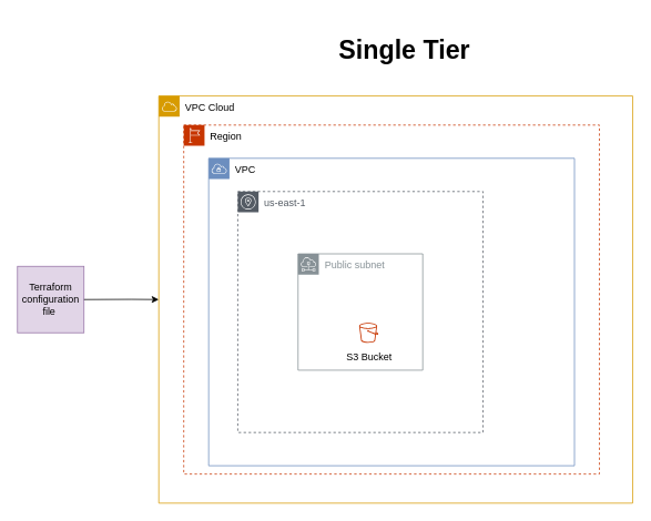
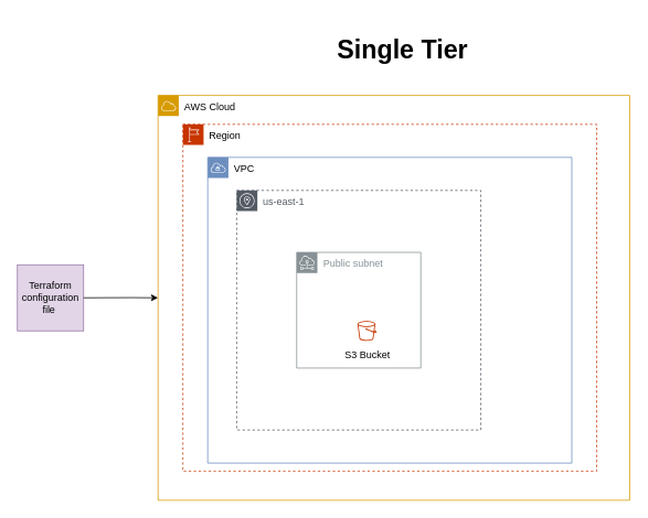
  <mxCell id="0" />
  <mxCell id="1" parent="0" />
  <mxCell id="2" value="" style="whiteSpace=wrap;html=1;aspect=fixed;fillColor=#e1d5e7;strokeColor=#9673a6;" parent="1" vertex="1"><mxGeometry x="20" y="320" width="80" height="80" as="geometry" /></mxCell>
  <mxCell id="3" value="Terraform configuration&lt;br&gt;file&amp;nbsp;" style="text;html=1;strokeColor=none;fillColor=none;align=center;verticalAlign=middle;whiteSpace=wrap;rounded=0;" parent="1" vertex="1"><mxGeometry x="25" y="350" width="70" height="20" as="geometry" /></mxCell>
  <mxCell id="4" value="" style="endArrow=classic;html=1;rounded=0;exitX=1.03;exitY=0.628;exitDx=0;exitDy=0;exitPerimeter=0;" parent="1" edge="1"><mxGeometry width="50" height="50" relative="1" as="geometry"><mxPoint x="100" y="360" as="sourcePoint" /><mxPoint x="190" y="360" as="targetPoint" /><Array as="points"><mxPoint x="157.6" y="359.76" /></Array></mxGeometry></mxCell>
- <mxCell id="5" value="VPC Cloud" style="sketch=0;outlineConnect=0;html=1;whiteSpace=wrap;fontSize=12;fontStyle=0;shape=mxgraph.aws4.group;grIcon=mxgraph.aws4.group_aws_cloud;strokeColor=#d79b00;fillColor=default;verticalAlign=top;align=left;spacingLeft=30;gradientColor=none;" vertex="1" parent="1"><mxGeometry x="190" y="115" width="570" height="490" as="geometry" /></mxCell>
+ <mxCell id="5" value="AWS Cloud" style="sketch=0;outlineConnect=0;html=1;whiteSpace=wrap;fontSize=12;fontStyle=0;shape=mxgraph.aws4.group;grIcon=mxgraph.aws4.group_aws_cloud;strokeColor=#d79b00;fillColor=default;verticalAlign=top;align=left;spacingLeft=30;gradientColor=none;" vertex="1" parent="1"><mxGeometry x="190" y="115" width="570" height="490" as="geometry" /></mxCell>
  <mxCell id="6" value="&lt;font style=&quot;font-size: 31px;&quot;&gt;&lt;b&gt;Single Tier&amp;nbsp;&lt;/b&gt;&lt;/font&gt;" style="text;html=1;strokeColor=none;fillColor=none;align=center;verticalAlign=middle;whiteSpace=wrap;rounded=0;" vertex="1" parent="1"><mxGeometry x="340" y="20" width="300" height="80" as="geometry" /></mxCell>
  <mxCell id="7" value="Region" style="sketch=0;outlineConnect=0;html=1;whiteSpace=wrap;fontSize=12;fontStyle=0;shape=mxgraph.aws4.group;grIcon=mxgraph.aws4.group_region;strokeColor=#C73500;fillColor=none;verticalAlign=top;align=left;spacingLeft=30;fontColor=#000000;dashed=1;" vertex="1" parent="1"><mxGeometry x="220" y="150" width="500" height="420" as="geometry" /></mxCell>
  <mxCell id="8" value="VPC" style="sketch=0;outlineConnect=0;html=1;whiteSpace=wrap;fontSize=12;fontStyle=0;shape=mxgraph.aws4.group;grIcon=mxgraph.aws4.group_vpc;strokeColor=#6c8ebf;fillColor=none;verticalAlign=top;align=left;spacingLeft=30;dashed=0;" vertex="1" parent="1"><mxGeometry x="250" y="190" width="440" height="370" as="geometry" /></mxCell>
  <mxCell id="9" value="us-east-1" style="sketch=0;outlineConnect=0;gradientColor=none;html=1;whiteSpace=wrap;fontSize=12;fontStyle=0;shape=mxgraph.aws4.group;grIcon=mxgraph.aws4.group_availability_zone;strokeColor=#545B64;fillColor=none;verticalAlign=top;align=left;spacingLeft=30;fontColor=#545B64;dashed=1;" vertex="1" parent="1"><mxGeometry x="285" y="230" width="295" height="290" as="geometry" /></mxCell>
  <mxCell id="10" value="Public subnet" style="sketch=0;outlineConnect=0;gradientColor=none;html=1;whiteSpace=wrap;fontSize=12;fontStyle=0;shape=mxgraph.aws4.group;grIcon=mxgraph.aws4.group_subnet;strokeColor=#879196;fillColor=none;verticalAlign=top;align=left;spacingLeft=30;fontColor=#879196;dashed=0;" vertex="1" parent="1"><mxGeometry x="357.5" y="305" width="150" height="140" as="geometry" /></mxCell>
  <mxCell id="11" value="S3 Bucket" style="sketch=0;outlineConnect=0;fontColor=#000000;strokeColor=#C73500;fillColor=none;dashed=0;verticalLabelPosition=bottom;verticalAlign=top;align=center;html=1;fontSize=12;fontStyle=0;aspect=fixed;shape=mxgraph.aws4.resourceIcon;resIcon=mxgraph.aws4.bucket;" vertex="1" parent="1"><mxGeometry x="427.5" y="385" width="30" height="30" as="geometry" /></mxCell>
